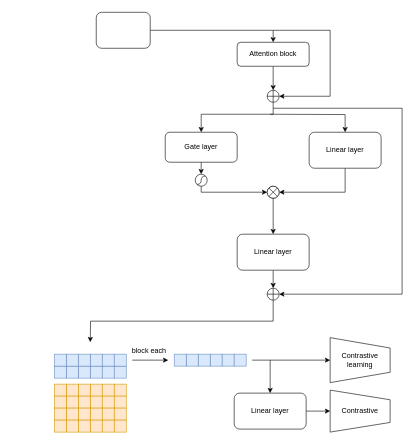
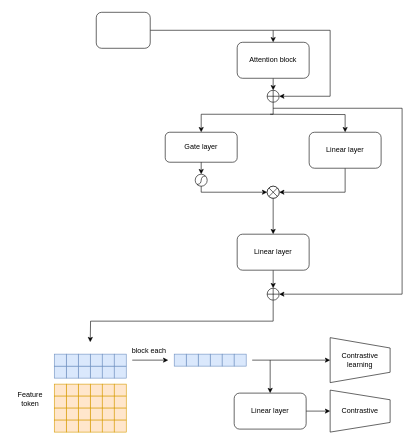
  <mxCell id="0" />
  <mxCell id="1" parent="0" />
  <mxCell id="2" style="edgeStyle=none;rounded=0;orthogonalLoop=1;jettySize=auto;html=1;exitX=0.5;exitY=1;exitDx=0;exitDy=0;entryX=0.5;entryY=0;entryDx=0;entryDy=0;" edge="1" parent="1" source="3" target="13"><mxGeometry relative="1" as="geometry" /></mxCell>
- <mxCell id="3" value="Attention block" style="rounded=1;whiteSpace=wrap;html=1;" vertex="1" parent="1"><mxGeometry x="395" y="70" width="120" height="40" as="geometry" /></mxCell>
+ <mxCell id="3" value="Attention block" style="rounded=1;whiteSpace=wrap;html=1;" vertex="1" parent="1"><mxGeometry x="395" y="70" width="120" height="60" as="geometry" /></mxCell>
  <mxCell id="4" style="edgeStyle=orthogonalEdgeStyle;rounded=0;orthogonalLoop=1;jettySize=auto;html=1;exitX=0.5;exitY=1;exitDx=0;exitDy=0;entryX=1;entryY=0.5;entryDx=0;entryDy=0;" edge="1" parent="1" source="5" target="15"><mxGeometry relative="1" as="geometry" /></mxCell>
  <mxCell id="5" value="Linear layer" style="rounded=1;whiteSpace=wrap;html=1;" vertex="1" parent="1"><mxGeometry x="515" y="220" width="120" height="60" as="geometry" /></mxCell>
  <mxCell id="6" value="Gate layer" style="rounded=1;whiteSpace=wrap;html=1;" vertex="1" parent="1"><mxGeometry x="275" y="220" width="120" height="50" as="geometry" /></mxCell>
  <mxCell id="7" style="edgeStyle=none;rounded=0;orthogonalLoop=1;jettySize=auto;html=1;exitX=0.5;exitY=1;exitDx=0;exitDy=0;entryX=0.5;entryY=0;entryDx=0;entryDy=0;" edge="1" parent="1" source="8" target="19"><mxGeometry relative="1" as="geometry" /></mxCell>
  <mxCell id="8" value="Linear layer" style="rounded=1;whiteSpace=wrap;html=1;" vertex="1" parent="1"><mxGeometry x="395" y="390" width="120" height="60" as="geometry" /></mxCell>
  <mxCell id="9" style="edgeStyle=orthogonalEdgeStyle;rounded=0;orthogonalLoop=1;jettySize=auto;html=1;exitX=1;exitY=0.5;exitDx=0;exitDy=0;entryX=0.5;entryY=0;entryDx=0;entryDy=0;" edge="1" parent="1" source="10" target="3"><mxGeometry relative="1" as="geometry" /></mxCell>
  <mxCell id="10" value="" style="rounded=1;whiteSpace=wrap;html=1;" vertex="1" parent="1"><mxGeometry x="160" y="20" width="90" height="60" as="geometry" /></mxCell>
  <mxCell id="11" value="" style="edgeStyle=orthogonalEdgeStyle;orthogonalLoop=1;jettySize=auto;html=1;rounded=0;entryX=1;entryY=0.5;entryDx=0;entryDy=0;" edge="1" parent="1" target="13"><mxGeometry width="80" relative="1" as="geometry"><mxPoint x="455" y="50" as="sourcePoint" /><mxPoint x="540" y="150" as="targetPoint" /><Array as="points"><mxPoint x="550" y="50" /><mxPoint x="550" y="160" /></Array></mxGeometry></mxCell>
  <mxCell id="12" style="edgeStyle=orthogonalEdgeStyle;rounded=0;orthogonalLoop=1;jettySize=auto;html=1;exitX=0.5;exitY=1;exitDx=0;exitDy=0;entryX=0.5;entryY=0;entryDx=0;entryDy=0;" edge="1" parent="1" source="13" target="6"><mxGeometry relative="1" as="geometry"><Array as="points"><mxPoint x="455" y="190" /><mxPoint x="335" y="190" /></Array></mxGeometry></mxCell>
  <mxCell id="13" value="" style="shape=orEllipse;perimeter=ellipsePerimeter;whiteSpace=wrap;html=1;backgroundOutline=1;" vertex="1" parent="1"><mxGeometry x="445" y="150" width="20" height="20" as="geometry" /></mxCell>
  <mxCell id="14" value="" style="edgeStyle=orthogonalEdgeStyle;orthogonalLoop=1;jettySize=auto;html=1;rounded=0;entryX=0.5;entryY=0;entryDx=0;entryDy=0;" edge="1" parent="1" target="5"><mxGeometry width="80" relative="1" as="geometry"><mxPoint x="450" y="190" as="sourcePoint" /><mxPoint x="510" y="180" as="targetPoint" /></mxGeometry></mxCell>
  <mxCell id="15" value="" style="ellipse;whiteSpace=wrap;html=1;" vertex="1" parent="1"><mxGeometry x="445" y="310" width="20" height="20" as="geometry" /></mxCell>
  <mxCell id="16" style="edgeStyle=none;rounded=0;orthogonalLoop=1;jettySize=auto;html=1;exitX=0.5;exitY=1;exitDx=0;exitDy=0;entryX=0.5;entryY=0;entryDx=0;entryDy=0;" edge="1" parent="1" source="17" target="8"><mxGeometry relative="1" as="geometry" /></mxCell>
  <mxCell id="17" value="" style="shape=sumEllipse;perimeter=ellipsePerimeter;whiteSpace=wrap;html=1;backgroundOutline=1;" vertex="1" parent="1"><mxGeometry x="445" y="310" width="20" height="20" as="geometry" /></mxCell>
  <mxCell id="18" style="edgeStyle=orthogonalEdgeStyle;rounded=0;orthogonalLoop=1;jettySize=auto;html=1;exitX=0.5;exitY=1;exitDx=0;exitDy=0;" edge="1" parent="1" source="19"><mxGeometry relative="1" as="geometry"><mxPoint x="150" y="570" as="targetPoint" /></mxGeometry></mxCell>
  <mxCell id="19" value="" style="shape=orEllipse;perimeter=ellipsePerimeter;whiteSpace=wrap;html=1;backgroundOutline=1;" vertex="1" parent="1"><mxGeometry x="445" y="480" width="20" height="20" as="geometry" /></mxCell>
  <mxCell id="20" value="" style="edgeStyle=orthogonalEdgeStyle;orthogonalLoop=1;jettySize=auto;html=1;rounded=0;entryX=1;entryY=0.5;entryDx=0;entryDy=0;" edge="1" parent="1" target="19"><mxGeometry width="80" relative="1" as="geometry"><mxPoint x="455" y="180" as="sourcePoint" /><mxPoint x="510" y="380" as="targetPoint" /><Array as="points"><mxPoint x="670" y="180" /><mxPoint x="670" y="490" /></Array></mxGeometry></mxCell>
  <mxCell id="21" value="" style="edgeStyle=orthogonalEdgeStyle;rounded=0;orthogonalLoop=1;jettySize=auto;html=1;exitX=0.5;exitY=1;exitDx=0;exitDy=0;entryX=0.5;entryY=0;entryDx=0;entryDy=0;" edge="1" parent="1" source="6" target="72"><mxGeometry relative="1" as="geometry"><mxPoint x="335" y="280" as="sourcePoint" /><mxPoint x="335" y="290" as="targetPoint" /></mxGeometry></mxCell>
  <mxCell id="22" value="" style="rounded=0;whiteSpace=wrap;html=1;fillColor=#dae8fc;strokeColor=#6c8ebf;" vertex="1" parent="1"><mxGeometry x="150" y="610" width="20" height="20" as="geometry" /></mxCell>
  <mxCell id="23" value="" style="rounded=0;whiteSpace=wrap;html=1;fillColor=#dae8fc;strokeColor=#6c8ebf;" vertex="1" parent="1"><mxGeometry x="130" y="610" width="20" height="20" as="geometry" /></mxCell>
  <mxCell id="24" value="" style="rounded=0;whiteSpace=wrap;html=1;fillColor=#dae8fc;strokeColor=#6c8ebf;" vertex="1" parent="1"><mxGeometry x="110" y="610" width="20" height="20" as="geometry" /></mxCell>
  <mxCell id="25" value="" style="rounded=0;whiteSpace=wrap;html=1;fillColor=#dae8fc;strokeColor=#6c8ebf;" vertex="1" parent="1"><mxGeometry x="90" y="610" width="20" height="20" as="geometry" /></mxCell>
  <mxCell id="26" value="" style="rounded=0;whiteSpace=wrap;html=1;fillColor=#dae8fc;strokeColor=#6c8ebf;" vertex="1" parent="1"><mxGeometry x="170" y="610" width="20" height="20" as="geometry" /></mxCell>
  <mxCell id="27" value="" style="rounded=0;whiteSpace=wrap;html=1;fillColor=#dae8fc;strokeColor=#6c8ebf;" vertex="1" parent="1"><mxGeometry x="190" y="610" width="20" height="20" as="geometry" /></mxCell>
  <mxCell id="28" value="" style="rounded=0;whiteSpace=wrap;html=1;fillColor=#ffe6cc;strokeColor=#d79b00;" vertex="1" parent="1"><mxGeometry x="150" y="640" width="20" height="20" as="geometry" /></mxCell>
  <mxCell id="29" value="" style="rounded=0;whiteSpace=wrap;html=1;fillColor=#ffe6cc;strokeColor=#d79b00;" vertex="1" parent="1"><mxGeometry x="130" y="640" width="20" height="20" as="geometry" /></mxCell>
  <mxCell id="30" value="" style="rounded=0;whiteSpace=wrap;html=1;fillColor=#ffe6cc;strokeColor=#d79b00;" vertex="1" parent="1"><mxGeometry x="110" y="640" width="20" height="20" as="geometry" /></mxCell>
  <mxCell id="31" value="" style="rounded=0;whiteSpace=wrap;html=1;fillColor=#ffe6cc;strokeColor=#d79b00;" vertex="1" parent="1"><mxGeometry x="90" y="640" width="20" height="20" as="geometry" /></mxCell>
  <mxCell id="32" value="" style="rounded=0;whiteSpace=wrap;html=1;fillColor=#ffe6cc;strokeColor=#d79b00;" vertex="1" parent="1"><mxGeometry x="170" y="640" width="20" height="20" as="geometry" /></mxCell>
  <mxCell id="33" value="" style="rounded=0;whiteSpace=wrap;html=1;fillColor=#ffe6cc;strokeColor=#d79b00;" vertex="1" parent="1"><mxGeometry x="190" y="640" width="20" height="20" as="geometry" /></mxCell>
  <mxCell id="34" value="" style="rounded=0;whiteSpace=wrap;html=1;fillColor=#ffe6cc;strokeColor=#d79b00;" vertex="1" parent="1"><mxGeometry x="150" y="660" width="20" height="20" as="geometry" /></mxCell>
  <mxCell id="35" value="" style="rounded=0;whiteSpace=wrap;html=1;fillColor=#ffe6cc;strokeColor=#d79b00;" vertex="1" parent="1"><mxGeometry x="130" y="660" width="20" height="20" as="geometry" /></mxCell>
  <mxCell id="36" value="" style="rounded=0;whiteSpace=wrap;html=1;fillColor=#ffe6cc;strokeColor=#d79b00;" vertex="1" parent="1"><mxGeometry x="110" y="660" width="20" height="20" as="geometry" /></mxCell>
  <mxCell id="37" value="" style="rounded=0;whiteSpace=wrap;html=1;fillColor=#ffe6cc;strokeColor=#d79b00;" vertex="1" parent="1"><mxGeometry x="90" y="660" width="20" height="20" as="geometry" /></mxCell>
  <mxCell id="38" value="" style="rounded=0;whiteSpace=wrap;html=1;fillColor=#ffe6cc;strokeColor=#d79b00;" vertex="1" parent="1"><mxGeometry x="170" y="660" width="20" height="20" as="geometry" /></mxCell>
  <mxCell id="39" value="" style="rounded=0;whiteSpace=wrap;html=1;fillColor=#ffe6cc;strokeColor=#d79b00;" vertex="1" parent="1"><mxGeometry x="190" y="660" width="20" height="20" as="geometry" /></mxCell>
  <mxCell id="40" value="" style="rounded=0;whiteSpace=wrap;html=1;fillColor=#ffe6cc;strokeColor=#d79b00;" vertex="1" parent="1"><mxGeometry x="150" y="680" width="20" height="20" as="geometry" /></mxCell>
  <mxCell id="41" value="" style="rounded=0;whiteSpace=wrap;html=1;fillColor=#ffe6cc;strokeColor=#d79b00;" vertex="1" parent="1"><mxGeometry x="130" y="680" width="20" height="20" as="geometry" /></mxCell>
  <mxCell id="42" value="" style="rounded=0;whiteSpace=wrap;html=1;fillColor=#ffe6cc;strokeColor=#d79b00;" vertex="1" parent="1"><mxGeometry x="110" y="680" width="20" height="20" as="geometry" /></mxCell>
  <mxCell id="43" value="" style="rounded=0;whiteSpace=wrap;html=1;fillColor=#ffe6cc;strokeColor=#d79b00;" vertex="1" parent="1"><mxGeometry x="90" y="680" width="20" height="20" as="geometry" /></mxCell>
  <mxCell id="44" value="" style="rounded=0;whiteSpace=wrap;html=1;fillColor=#ffe6cc;strokeColor=#d79b00;" vertex="1" parent="1"><mxGeometry x="170" y="680" width="20" height="20" as="geometry" /></mxCell>
  <mxCell id="45" value="" style="rounded=0;whiteSpace=wrap;html=1;fillColor=#ffe6cc;strokeColor=#d79b00;" vertex="1" parent="1"><mxGeometry x="190" y="680" width="20" height="20" as="geometry" /></mxCell>
  <mxCell id="46" value="" style="rounded=0;whiteSpace=wrap;html=1;fillColor=#ffe6cc;strokeColor=#d79b00;" vertex="1" parent="1"><mxGeometry x="150" y="700" width="20" height="20" as="geometry" /></mxCell>
  <mxCell id="47" value="" style="rounded=0;whiteSpace=wrap;html=1;fillColor=#ffe6cc;strokeColor=#d79b00;" vertex="1" parent="1"><mxGeometry x="130" y="700" width="20" height="20" as="geometry" /></mxCell>
  <mxCell id="48" value="" style="rounded=0;whiteSpace=wrap;html=1;fillColor=#ffe6cc;strokeColor=#d79b00;" vertex="1" parent="1"><mxGeometry x="110" y="700" width="20" height="20" as="geometry" /></mxCell>
  <mxCell id="49" value="" style="rounded=0;whiteSpace=wrap;html=1;fillColor=#ffe6cc;strokeColor=#d79b00;" vertex="1" parent="1"><mxGeometry x="90" y="700" width="20" height="20" as="geometry" /></mxCell>
  <mxCell id="50" value="" style="rounded=0;whiteSpace=wrap;html=1;fillColor=#ffe6cc;strokeColor=#d79b00;" vertex="1" parent="1"><mxGeometry x="170" y="700" width="20" height="20" as="geometry" /></mxCell>
  <mxCell id="51" value="" style="rounded=0;whiteSpace=wrap;html=1;fillColor=#ffe6cc;strokeColor=#d79b00;" vertex="1" parent="1"><mxGeometry x="190" y="700" width="20" height="20" as="geometry" /></mxCell>
  <mxCell id="52" value="" style="rounded=0;whiteSpace=wrap;html=1;fillColor=#dae8fc;strokeColor=#6c8ebf;" vertex="1" parent="1"><mxGeometry x="150" y="590" width="20" height="20" as="geometry" /></mxCell>
  <mxCell id="53" value="" style="rounded=0;whiteSpace=wrap;html=1;fillColor=#dae8fc;strokeColor=#6c8ebf;" vertex="1" parent="1"><mxGeometry x="130" y="590" width="20" height="20" as="geometry" /></mxCell>
  <mxCell id="54" value="" style="rounded=0;whiteSpace=wrap;html=1;fillColor=#dae8fc;strokeColor=#6c8ebf;" vertex="1" parent="1"><mxGeometry x="110" y="590" width="20" height="20" as="geometry" /></mxCell>
  <mxCell id="55" value="" style="rounded=0;whiteSpace=wrap;html=1;fillColor=#dae8fc;strokeColor=#6c8ebf;" vertex="1" parent="1"><mxGeometry x="90" y="590" width="20" height="20" as="geometry" /></mxCell>
  <mxCell id="56" value="" style="rounded=0;whiteSpace=wrap;html=1;fillColor=#dae8fc;strokeColor=#6c8ebf;" vertex="1" parent="1"><mxGeometry x="170" y="590" width="20" height="20" as="geometry" /></mxCell>
  <mxCell id="57" value="" style="rounded=0;whiteSpace=wrap;html=1;fillColor=#dae8fc;strokeColor=#6c8ebf;" vertex="1" parent="1"><mxGeometry x="190" y="590" width="20" height="20" as="geometry" /></mxCell>
  <mxCell id="58" value="" style="rounded=0;whiteSpace=wrap;html=1;fillColor=#dae8fc;strokeColor=#6c8ebf;" vertex="1" parent="1"><mxGeometry x="350" y="590" width="20" height="20" as="geometry" /></mxCell>
  <mxCell id="59" value="" style="rounded=0;whiteSpace=wrap;html=1;fillColor=#dae8fc;strokeColor=#6c8ebf;" vertex="1" parent="1"><mxGeometry x="330" y="590" width="20" height="20" as="geometry" /></mxCell>
  <mxCell id="60" value="" style="rounded=0;whiteSpace=wrap;html=1;fillColor=#dae8fc;strokeColor=#6c8ebf;" vertex="1" parent="1"><mxGeometry x="310" y="590" width="20" height="20" as="geometry" /></mxCell>
  <mxCell id="61" value="" style="rounded=0;whiteSpace=wrap;html=1;fillColor=#dae8fc;strokeColor=#6c8ebf;" vertex="1" parent="1"><mxGeometry x="290" y="590" width="20" height="20" as="geometry" /></mxCell>
  <mxCell id="62" value="" style="rounded=0;whiteSpace=wrap;html=1;fillColor=#dae8fc;strokeColor=#6c8ebf;" vertex="1" parent="1"><mxGeometry x="370" y="590" width="20" height="20" as="geometry" /></mxCell>
  <mxCell id="63" value="" style="rounded=0;whiteSpace=wrap;html=1;fillColor=#dae8fc;strokeColor=#6c8ebf;" vertex="1" parent="1"><mxGeometry x="390" y="590" width="20" height="20" as="geometry" /></mxCell>
  <mxCell id="64" value="" style="edgeStyle=none;orthogonalLoop=1;jettySize=auto;html=1;rounded=0;" edge="1" parent="1"><mxGeometry width="80" relative="1" as="geometry"><mxPoint x="220" y="600" as="sourcePoint" /><mxPoint x="280" y="600" as="targetPoint" /><Array as="points" /></mxGeometry></mxCell>
  <mxCell id="65" value="Contrastive learning" style="verticalLabelPosition=middle;verticalAlign=middle;html=1;shape=trapezoid;perimeter=trapezoidPerimeter;whiteSpace=wrap;size=0.23;arcSize=10;flipV=1;labelPosition=center;align=center;direction=south;" vertex="1" parent="1"><mxGeometry x="550" y="562.5" width="100" height="75" as="geometry" /></mxCell>
  <mxCell id="66" value="Contrastive" style="verticalLabelPosition=middle;verticalAlign=middle;html=1;shape=trapezoid;perimeter=trapezoidPerimeter;whiteSpace=wrap;size=0.23;arcSize=10;flipV=1;labelPosition=center;align=center;direction=south;" vertex="1" parent="1"><mxGeometry x="550" y="650" width="100" height="70" as="geometry" /></mxCell>
  <mxCell id="67" style="edgeStyle=none;rounded=0;orthogonalLoop=1;jettySize=auto;html=1;exitX=1;exitY=0.5;exitDx=0;exitDy=0;entryX=0.5;entryY=1;entryDx=0;entryDy=0;" edge="1" parent="1" source="68" target="66"><mxGeometry relative="1" as="geometry" /></mxCell>
  <mxCell id="68" value="Linear layer" style="rounded=1;whiteSpace=wrap;html=1;" vertex="1" parent="1"><mxGeometry x="390" y="655" width="120" height="60" as="geometry" /></mxCell>
  <mxCell id="69" value="" style="edgeStyle=none;orthogonalLoop=1;jettySize=auto;html=1;rounded=0;entryX=0.5;entryY=1;entryDx=0;entryDy=0;" edge="1" parent="1" target="65"><mxGeometry width="80" relative="1" as="geometry"><mxPoint x="420" y="600" as="sourcePoint" /><mxPoint x="490" y="430" as="targetPoint" /><Array as="points" /></mxGeometry></mxCell>
  <mxCell id="70" value="" style="edgeStyle=none;orthogonalLoop=1;jettySize=auto;html=1;rounded=0;entryX=0.5;entryY=0;entryDx=0;entryDy=0;" edge="1" parent="1" target="68"><mxGeometry width="80" relative="1" as="geometry"><mxPoint x="450" y="600" as="sourcePoint" /><mxPoint x="540" y="670" as="targetPoint" /><Array as="points" /></mxGeometry></mxCell>
  <mxCell id="71" style="edgeStyle=orthogonalEdgeStyle;rounded=0;orthogonalLoop=1;jettySize=auto;html=1;exitX=0.5;exitY=1;exitDx=0;exitDy=0;entryX=0;entryY=0.5;entryDx=0;entryDy=0;" edge="1" parent="1" source="72" target="17"><mxGeometry relative="1" as="geometry"><Array as="points"><mxPoint x="335" y="320" /></Array></mxGeometry></mxCell>
  <mxCell id="72" value="" style="shape=stencil(tZTdbsMgDIWfhtuJH1Xb7ZRt78Fad0GjgIC26dvPCclUp0taTYkUIdkHPh8Chqkq1ToAk7xm6o1JKTjHEePzKNYpwDaX5ElHoz8tFCXl6L/hbHa5ZxhXQzS5VdU74684p/1UtfXOIcR4l4hypSNMG4dreVNgffkLiQLyD5Ah9iZLlsmPx7FPm3XAYiW/FDu4X9zvcmDqWKx1cIuBxf+xqsLM1OVW1d5H+Ir+6HZ/mtkba0sPzTgGa01IcKcvxk07buop+t3yD3kMun0BboRBPvjTlX9Bj/FlM+fw99yOsTBEWfU8QASlNLLEctAlLdooOv+iqD61Q8xPbHLmH3bLbu5Aly2Pb5f4AQ==);whiteSpace=wrap;html=1;" vertex="1" parent="1"><mxGeometry x="325" y="290" width="20" height="20" as="geometry" /></mxCell>
  <mxCell id="73" value="block each&amp;nbsp;" style="text;html=1;align=center;verticalAlign=middle;whiteSpace=wrap;rounded=0;" vertex="1" parent="1"><mxGeometry x="180" y="550" width="140" height="70" as="geometry" /></mxCell>
+ <mxCell id="74" value="Feature token" style="text;html=1;align=center;verticalAlign=middle;whiteSpace=wrap;rounded=0;" vertex="1" parent="1"><mxGeometry x="20" y="650" width="60" height="30" as="geometry" /></mxCell>
